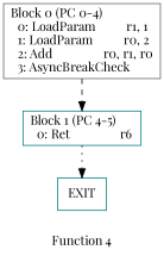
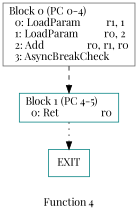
  digraph {
    color=lightgrey
    label="Function 4"
    rankdir=TB
    style=filled
    fontname="Playfair Display"
    node [fontname="Playfair Display" shape=box color=teal]
    edge [fontname="Playfair Display"]
    n1 [label="Block 0 (PC 0-4)\l  0: LoadParam         r1, 1\l  1: LoadParam         r0, 2\l  2: Add               r0, r1, r0\l  3: AsyncBreakCheck   \l" color=gray40]
-   n2 [label="Block 1 (PC 4-5)\l  0: Ret               r6\l"]
+   n2 [label="Block 1 (PC 4-5)\l  0: Ret               r0\l"]
    n3 [label=EXIT]
    n1 -> n2 [style=dashed]
    n2 -> n3 [style=dotted]
  }
